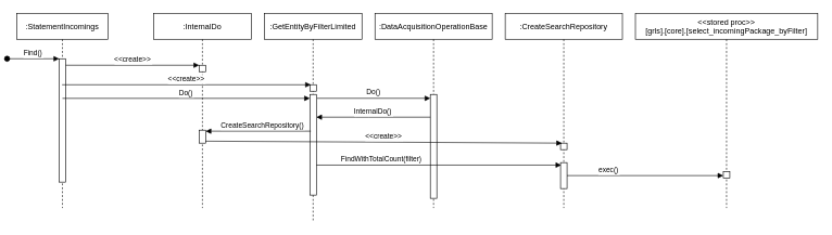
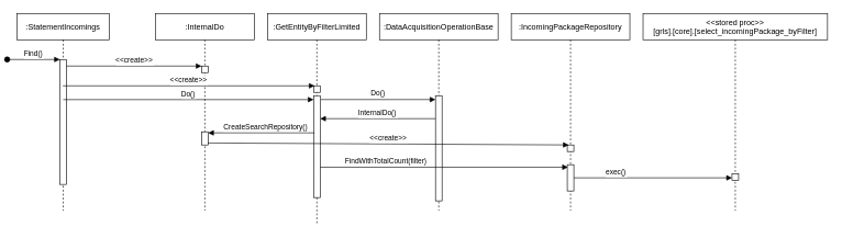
  <mxCell id="0" />
  <mxCell id="1" parent="0" />
  <mxCell id="2" value=":StatementIncomings" style="shape=umlLifeline;perimeter=lifelinePerimeter;container=1;collapsible=0;recursiveResize=0;rounded=0;shadow=0;strokeWidth=1;" parent="1" vertex="1"><mxGeometry x="20" y="20" width="140" height="300" as="geometry" /></mxCell>
  <mxCell id="3" value="" style="points=[];perimeter=orthogonalPerimeter;rounded=0;shadow=0;strokeWidth=1;" parent="2" vertex="1"><mxGeometry x="65" y="70" width="10" height="190" as="geometry" /></mxCell>
  <mxCell id="4" value="Find()" style="verticalAlign=bottom;startArrow=oval;endArrow=block;startSize=8;shadow=0;strokeWidth=1;" parent="2" target="3" edge="1"><mxGeometry relative="1" as="geometry"><mxPoint x="-15" y="70" as="sourcePoint" /></mxGeometry></mxCell>
  <mxCell id="5" value=":GetEntityByFilterLimited" style="shape=umlLifeline;perimeter=lifelinePerimeter;container=1;collapsible=0;recursiveResize=0;rounded=0;shadow=0;strokeWidth=1;" parent="1" vertex="1"><mxGeometry x="400" y="20" width="150" height="320" as="geometry" /></mxCell>
  <mxCell id="6" value="" style="points=[];perimeter=orthogonalPerimeter;rounded=0;shadow=0;strokeWidth=1;" parent="5" vertex="1"><mxGeometry x="70" y="110" width="10" height="10" as="geometry" /></mxCell>
  <mxCell id="7" value="" style="points=[];perimeter=orthogonalPerimeter;rounded=0;shadow=0;strokeWidth=1;" vertex="1" parent="5"><mxGeometry x="70" y="125" width="10" height="155" as="geometry" /></mxCell>
  <mxCell id="8" value="&lt;&lt;create&gt;&gt;" style="verticalAlign=bottom;endArrow=block;entryX=0;entryY=0;shadow=0;strokeWidth=1;" parent="1" source="3" target="12" edge="1"><mxGeometry relative="1" as="geometry"><mxPoint x="205" y="100" as="sourcePoint" /></mxGeometry></mxCell>
  <mxCell id="9" value=":DataAcquisitionOperationBase" style="shape=umlLifeline;perimeter=lifelinePerimeter;container=1;collapsible=0;recursiveResize=0;rounded=0;shadow=0;strokeWidth=1;" vertex="1" parent="1"><mxGeometry x="570" y="20" width="180" height="300" as="geometry" /></mxCell>
  <mxCell id="10" value="" style="points=[];perimeter=orthogonalPerimeter;rounded=0;shadow=0;strokeWidth=1;" vertex="1" parent="9"><mxGeometry x="85" y="125" width="10" height="160" as="geometry" /></mxCell>
  <mxCell id="11" value=":InternalDo" style="shape=umlLifeline;perimeter=lifelinePerimeter;container=1;collapsible=0;recursiveResize=0;rounded=0;shadow=0;strokeWidth=1;" vertex="1" parent="1"><mxGeometry x="230" y="20" width="150" height="300" as="geometry" /></mxCell>
  <mxCell id="12" value="" style="points=[];perimeter=orthogonalPerimeter;rounded=0;shadow=0;strokeWidth=1;" parent="11" vertex="1"><mxGeometry x="70" y="80" width="10" height="10" as="geometry" /></mxCell>
  <mxCell id="13" value="" style="points=[];perimeter=orthogonalPerimeter;rounded=0;shadow=0;strokeWidth=1;" vertex="1" parent="11"><mxGeometry x="70" y="180" width="10" height="20" as="geometry" /></mxCell>
  <mxCell id="14" value="&lt;&lt;create&gt;&gt;" style="verticalAlign=bottom;endArrow=block;shadow=0;strokeWidth=1;entryX=0.151;entryY=0.007;entryDx=0;entryDy=0;entryPerimeter=0;" parent="1" source="2" target="6" edge="1"><mxGeometry relative="1" as="geometry"><mxPoint x="170" y="140" as="sourcePoint" /><mxPoint x="470" y="120" as="targetPoint" /></mxGeometry></mxCell>
  <mxCell id="15" value="Do()" style="verticalAlign=bottom;endArrow=block;shadow=0;strokeWidth=1;" edge="1" parent="1" target="7"><mxGeometry relative="1" as="geometry"><mxPoint x="90.024" y="151" as="sourcePoint" /><mxPoint x="470" y="151" as="targetPoint" /></mxGeometry></mxCell>
  <mxCell id="16" value="Do()" style="verticalAlign=bottom;endArrow=block;shadow=0;strokeWidth=1;exitX=1.103;exitY=0.084;exitDx=0;exitDy=0;exitPerimeter=0;" edge="1" parent="1"><mxGeometry relative="1" as="geometry"><mxPoint x="481.03" y="150.94" as="sourcePoint" /><mxPoint x="655" y="150.94" as="targetPoint" /></mxGeometry></mxCell>
  <mxCell id="17" value="InternalDo()" style="verticalAlign=bottom;endArrow=block;shadow=0;strokeWidth=1;" edge="1" parent="1" source="10" target="7"><mxGeometry relative="1" as="geometry"><mxPoint x="491.03" y="160.94" as="sourcePoint" /><mxPoint x="665" y="160.94" as="targetPoint" /><Array as="points"><mxPoint x="550" y="180" /></Array></mxGeometry></mxCell>
  <mxCell id="18" value="CreateSearchRepository()" style="verticalAlign=bottom;endArrow=block;shadow=0;strokeWidth=1;exitX=0.151;exitY=0.365;exitDx=0;exitDy=0;exitPerimeter=0;" edge="1" parent="1" source="7" target="13"><mxGeometry x="-0.08" relative="1" as="geometry"><mxPoint x="470" y="197.5" as="sourcePoint" /><mxPoint x="305.024" y="197.5" as="targetPoint" /><mxPoint as="offset" /></mxGeometry></mxCell>
- <mxCell id="19" value=":CreateSearchRepository" style="shape=umlLifeline;perimeter=lifelinePerimeter;container=1;collapsible=0;recursiveResize=0;rounded=0;shadow=0;strokeWidth=1;" vertex="1" parent="1"><mxGeometry x="770" y="20" width="180" height="300" as="geometry" /></mxCell>
+ <mxCell id="19" value=":IncomingPackageRepository" style="shape=umlLifeline;perimeter=lifelinePerimeter;container=1;collapsible=0;recursiveResize=0;rounded=0;shadow=0;strokeWidth=1;" vertex="1" parent="1"><mxGeometry x="770" y="20" width="180" height="300" as="geometry" /></mxCell>
  <mxCell id="20" value="" style="points=[];perimeter=orthogonalPerimeter;rounded=0;shadow=0;strokeWidth=1;" vertex="1" parent="19"><mxGeometry x="85" y="200" width="10" height="10" as="geometry" /></mxCell>
  <mxCell id="21" value="" style="points=[];perimeter=orthogonalPerimeter;rounded=0;shadow=0;strokeWidth=1;" vertex="1" parent="19"><mxGeometry x="85" y="230" width="10" height="40" as="geometry" /></mxCell>
  <mxCell id="22" value="&lt;&lt;create&gt;&gt;" style="verticalAlign=bottom;endArrow=block;shadow=0;strokeWidth=1;exitX=0.96;exitY=0.849;exitDx=0;exitDy=0;exitPerimeter=0;entryX=0.222;entryY=-0.004;entryDx=0;entryDy=0;entryPerimeter=0;" edge="1" parent="1" source="13" target="20"><mxGeometry relative="1" as="geometry"><mxPoint x="491.03" y="160.94" as="sourcePoint" /><mxPoint x="665" y="160.94" as="targetPoint" /></mxGeometry></mxCell>
  <mxCell id="23" value="FindWithTotalCount(filter)" style="verticalAlign=bottom;endArrow=block;shadow=0;strokeWidth=1;entryX=0.103;entryY=0.246;entryDx=0;entryDy=0;entryPerimeter=0;" edge="1" parent="1"><mxGeometry x="-0.468" relative="1" as="geometry"><mxPoint x="480" y="253.84" as="sourcePoint" /><mxPoint x="856.03" y="253.84" as="targetPoint" /><mxPoint as="offset" /></mxGeometry></mxCell>
  <mxCell id="24" value="&lt;&lt;stored proc&gt;&gt;&#10;[grls].[core].[select_incomingPackage_byFilter]" style="shape=umlLifeline;perimeter=lifelinePerimeter;container=1;collapsible=0;recursiveResize=0;rounded=0;shadow=0;strokeWidth=1;" vertex="1" parent="1"><mxGeometry x="970" y="20" width="280" height="300" as="geometry" /></mxCell>
  <mxCell id="25" value="" style="points=[];perimeter=orthogonalPerimeter;rounded=0;shadow=0;strokeWidth=1;" vertex="1" parent="24"><mxGeometry x="135" y="244" width="10" height="10" as="geometry" /></mxCell>
  <mxCell id="26" value="exec()" style="verticalAlign=bottom;endArrow=block;shadow=0;strokeWidth=1;" edge="1" parent="1" source="21" target="25"><mxGeometry x="-0.468" relative="1" as="geometry"><mxPoint x="865" y="262" as="sourcePoint" /><mxPoint x="1105" y="262" as="targetPoint" /><mxPoint as="offset" /></mxGeometry></mxCell>
